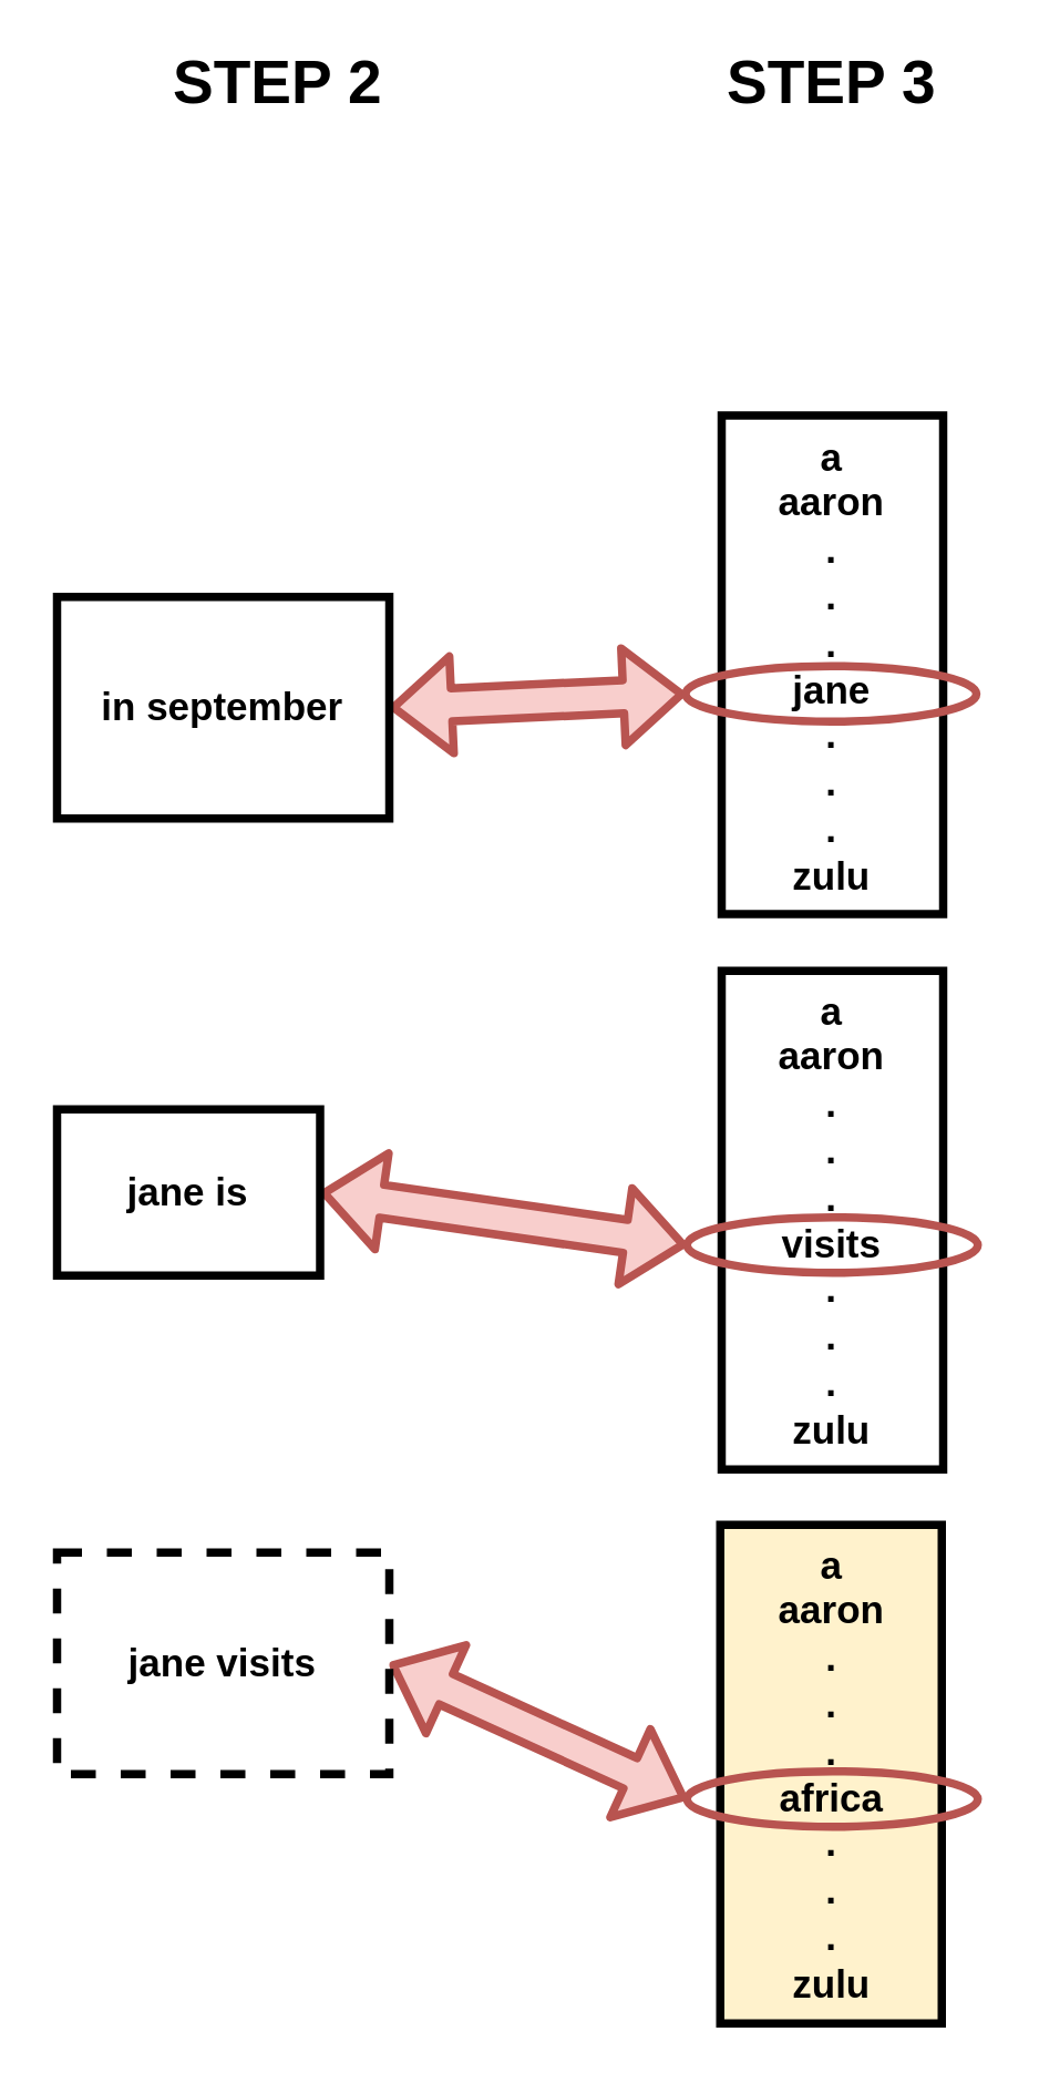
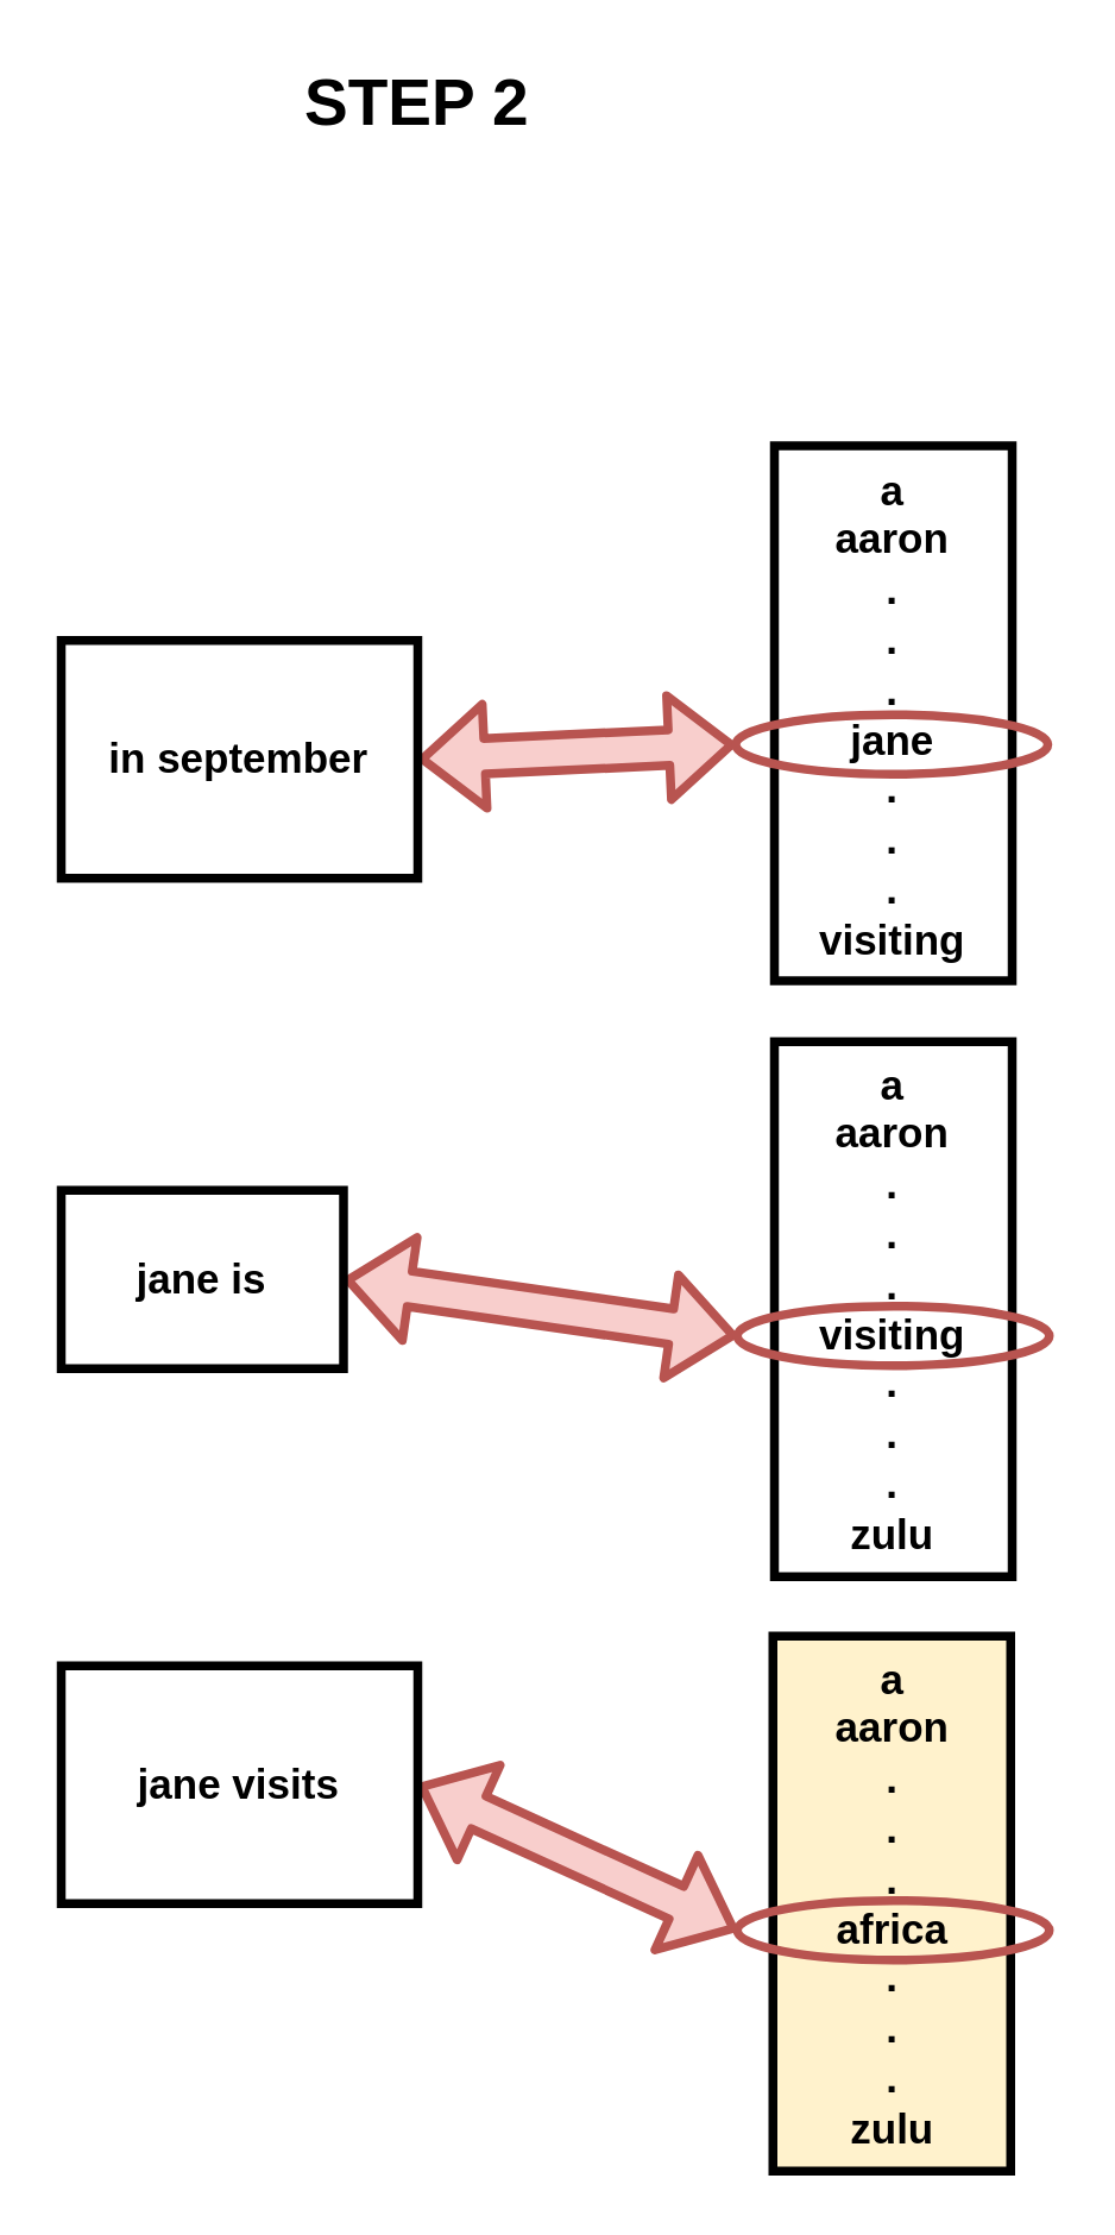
  <mxCell id="0" />
  <mxCell id="1" parent="0" />
  <mxCell id="2" value="a&lt;br&gt;aaron&lt;br&gt;.&lt;br&gt;.&lt;br&gt;.&lt;br&gt;africa&lt;br&gt;.&lt;br&gt;.&lt;br&gt;.&lt;br&gt;zulu&lt;br&gt;" style="rounded=0;whiteSpace=wrap;html=1;fontSize=14;fontStyle=1;strokeWidth=3;fillColor=#fff2cc;" vertex="1" parent="1"><mxGeometry x="259.5" y="550" width="80" height="180" as="geometry" /></mxCell>
  <mxCell id="3" value="" style="shape=flexArrow;endArrow=classic;startArrow=classic;html=1;fontSize=14;exitX=1;exitY=0.5;exitDx=0;exitDy=0;fillColor=#f8cecc;strokeColor=#b85450;strokeWidth=3;entryX=0;entryY=0.5;entryDx=0;entryDy=0;" parent="1" source="11" target="7" edge="1"><mxGeometry width="50" height="50" relative="1" as="geometry"><mxPoint x="158.333" y="241.333" as="sourcePoint" /><mxPoint x="210" y="180" as="targetPoint" /></mxGeometry></mxCell>
- <mxCell id="4" value="a&lt;br&gt;aaron&lt;br&gt;.&lt;br&gt;.&lt;br&gt;.&lt;br&gt;jane&lt;br&gt;.&lt;br&gt;.&lt;br&gt;.&lt;br&gt;zulu&lt;br&gt;" style="rounded=0;whiteSpace=wrap;html=1;fontSize=14;fontStyle=1;strokeWidth=3;" parent="1" vertex="1"><mxGeometry x="260" y="149.5" width="80" height="180" as="geometry" /></mxCell>
+ <mxCell id="4" value="a&lt;br&gt;aaron&lt;br&gt;.&lt;br&gt;.&lt;br&gt;.&lt;br&gt;jane&lt;br&gt;.&lt;br&gt;.&lt;br&gt;.&lt;br&gt;visiting&lt;br&gt;" style="rounded=0;whiteSpace=wrap;html=1;fontSize=14;fontStyle=1;strokeWidth=3;" parent="1" vertex="1"><mxGeometry x="260" y="149.5" width="80" height="180" as="geometry" /></mxCell>
  <mxCell id="5" value="" style="ellipse;whiteSpace=wrap;html=1;strokeWidth=3;fontSize=14;fillColor=none;strokeColor=#b85450;" parent="1" vertex="1"><mxGeometry x="247.5" y="639" width="105" height="20" as="geometry" /></mxCell>
  <mxCell id="6" value="" style="shape=flexArrow;endArrow=classic;startArrow=classic;html=1;fontSize=14;exitX=1;exitY=0.5;exitDx=0;exitDy=0;fillColor=#f8cecc;strokeColor=#b85450;strokeWidth=3;entryX=0;entryY=0.5;entryDx=0;entryDy=0;" parent="1" source="12" target="15" edge="1"><mxGeometry width="50" height="50" relative="1" as="geometry"><mxPoint x="158.333" y="176.333" as="sourcePoint" /><mxPoint x="200" y="380" as="targetPoint" /></mxGeometry></mxCell>
  <mxCell id="7" value="" style="ellipse;whiteSpace=wrap;html=1;strokeWidth=3;fontSize=14;fillColor=none;strokeColor=#b85450;" parent="1" vertex="1"><mxGeometry x="247" y="240" width="105" height="20" as="geometry" /></mxCell>
  <mxCell id="8" value="" style="shape=flexArrow;endArrow=classic;startArrow=classic;html=1;fontSize=14;exitX=1;exitY=0.5;exitDx=0;exitDy=0;fillColor=#f8cecc;strokeColor=#b85450;strokeWidth=3;entryX=0;entryY=0.5;entryDx=0;entryDy=0;" parent="1" source="13" target="5" edge="1"><mxGeometry width="50" height="50" relative="1" as="geometry"><mxPoint x="158.333" y="241.333" as="sourcePoint" /><mxPoint x="240" y="310" as="targetPoint" /></mxGeometry></mxCell>
- <mxCell id="9" value="STEP 2" style="text;html=1;strokeColor=none;fillColor=none;align=center;verticalAlign=middle;whiteSpace=wrap;rounded=0;fontSize=22;fontStyle=1" parent="1" vertex="1"><mxGeometry x="60" y="20" width="80" height="20" as="geometry" /></mxCell>
- <mxCell id="10" value="STEP 3" style="text;html=1;strokeColor=none;fillColor=none;align=center;verticalAlign=middle;whiteSpace=wrap;rounded=0;fontSize=22;fontStyle=1" parent="1" vertex="1"><mxGeometry x="259.5" y="20" width="80" height="20" as="geometry" /></mxCell>
+ <mxCell id="9" value="STEP 2" style="text;html=1;strokeColor=none;fillColor=none;align=center;verticalAlign=middle;whiteSpace=wrap;rounded=0;fontSize=22;fontStyle=1" parent="1" vertex="1"><mxGeometry x="100" y="25" width="80" height="20" as="geometry" /></mxCell>
  <mxCell id="11" value="&lt;font style=&quot;font-size: 14px&quot;&gt;in september&lt;/font&gt;" style="rounded=0;whiteSpace=wrap;html=1;fontStyle=1;strokeWidth=3;" vertex="1" parent="1"><mxGeometry x="20" y="215" width="120" height="80" as="geometry" /></mxCell>
  <mxCell id="12" value="&lt;font style=&quot;font-size: 14px&quot;&gt;jane is&lt;/font&gt;" style="rounded=0;whiteSpace=wrap;html=1;fontStyle=1;strokeWidth=3;" vertex="1" parent="1"><mxGeometry x="20" y="400" width="95" height="60" as="geometry" /></mxCell>
- <mxCell id="13" value="&lt;font style=&quot;font-size: 14px&quot;&gt;jane visits&lt;/font&gt;" style="rounded=0;whiteSpace=wrap;html=1;fontStyle=1;strokeWidth=3;dashed=1;" vertex="1" parent="1"><mxGeometry x="20" y="560" width="120" height="80" as="geometry" /></mxCell>
- <mxCell id="14" value="a&lt;br&gt;aaron&lt;br&gt;.&lt;br&gt;.&lt;br&gt;.&lt;br&gt;visits&lt;br&gt;.&lt;br&gt;.&lt;br&gt;.&lt;br&gt;zulu&lt;br&gt;" style="rounded=0;whiteSpace=wrap;html=1;fontSize=14;fontStyle=1;strokeWidth=3;" vertex="1" parent="1"><mxGeometry x="260" y="350" width="80" height="180" as="geometry" /></mxCell>
+ <mxCell id="13" value="&lt;font style=&quot;font-size: 14px&quot;&gt;jane visits&lt;/font&gt;" style="rounded=0;whiteSpace=wrap;html=1;fontStyle=1;strokeWidth=3;" vertex="1" parent="1"><mxGeometry x="20" y="560" width="120" height="80" as="geometry" /></mxCell>
+ <mxCell id="14" value="a&lt;br&gt;aaron&lt;br&gt;.&lt;br&gt;.&lt;br&gt;.&lt;br&gt;visiting&lt;br&gt;.&lt;br&gt;.&lt;br&gt;.&lt;br&gt;zulu&lt;br&gt;" style="rounded=0;whiteSpace=wrap;html=1;fontSize=14;fontStyle=1;strokeWidth=3;" vertex="1" parent="1"><mxGeometry x="260" y="350" width="80" height="180" as="geometry" /></mxCell>
  <mxCell id="15" value="" style="ellipse;whiteSpace=wrap;html=1;strokeWidth=3;fontSize=14;fillColor=none;strokeColor=#b85450;" vertex="1" parent="1"><mxGeometry x="247.5" y="439" width="105" height="20" as="geometry" /></mxCell>
